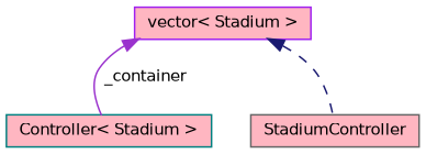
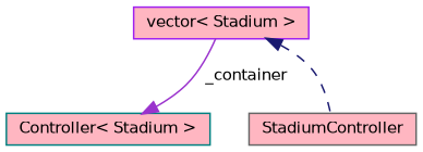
  digraph {
    node [fillcolor=lightpink fontname=Helvetica fontsize=10 shape=record style=filled]
    edge [dir=back fontname=Helvetica fontsize=10 labelfontname=Helvetica labelfontsize=10]
    n1 [color=gray40 fontcolor=black height=0.2 label=StadiumController width=0.4]
    n2 [color=teal height=0.2 label="Controller\< Stadium \>" width=0.4]
    n3 [color=purple height=0.2 label="vector\< Stadium \>" width=0.4]
    n3 -> n1 [color=midnightblue style=dashed]
-   n3 -> n2 [color=darkorchid3 label=" _container" style=solid]
+   n2 -> n3 [color=darkorchid3 label=" _container" style=solid]
  }
